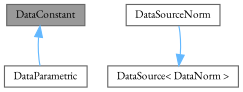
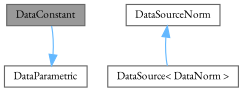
  digraph {
    fontname="EB Garamond"
    node [color=gray40 fillcolor=white fontname="EB Garamond" fontsize=10 shape=box style=filled]
    edge [color=steelblue1 dir=back fontname="EB Garamond" fontsize=10 labelfontname=Helvetica labelfontsize=10 style=solid]
    n1 [fillcolor=grey60 fontcolor=black height=0.2 label=DataConstant width=0.4]
    n2 [height=0.2 label=DataParametric width=0.4]
    n3 [height=0.2 label=DataSourceNorm width=0.4]
    n4 [height=0.2 label="DataSource\< DataNorm \>" width=0.4]
-   n1 -> n2
-   n4 -> n3
+   n2 -> n1
+   n3 -> n4
  }
